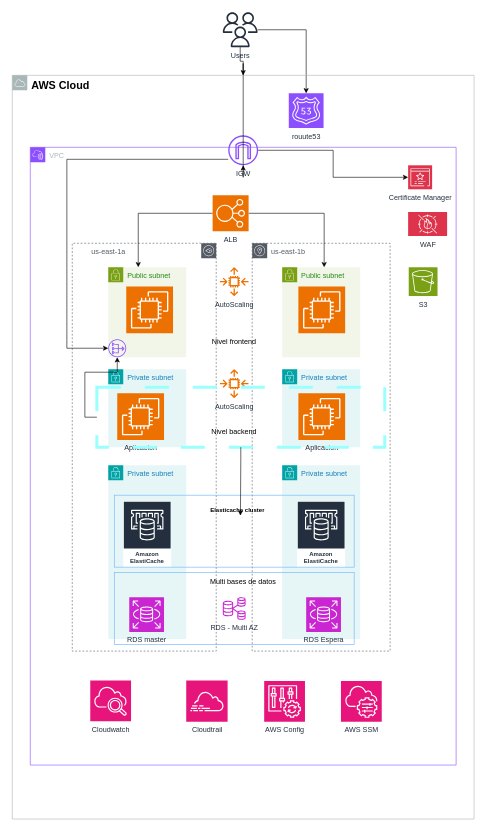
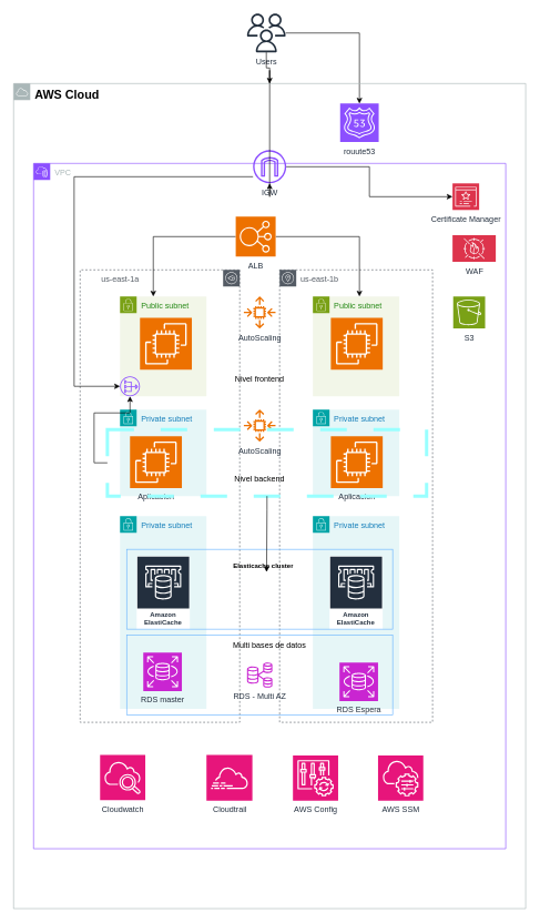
  <mxCell id="0" />
  <mxCell id="1" parent="0" />
  <mxCell id="2" value="VPC" style="points=[[0,0],[0.25,0],[0.5,0],[0.75,0],[1,0],[1,0.25],[1,0.5],[1,0.75],[1,1],[0.75,1],[0.5,1],[0.25,1],[0,1],[0,0.75],[0,0.5],[0,0.25]];outlineConnect=0;gradientColor=none;html=1;whiteSpace=wrap;fontSize=12;fontStyle=0;container=1;pointerEvents=0;collapsible=0;recursiveResize=0;shape=mxgraph.aws4.group;grIcon=mxgraph.aws4.group_vpc2;strokeColor=#8C4FFF;fillColor=none;verticalAlign=top;align=left;spacingLeft=30;fontColor=#AAB7B8;dashed=0;" parent="1" vertex="1"><mxGeometry x="50" y="245" width="710" height="1030" as="geometry" /></mxCell>
  <mxCell id="3" value="us-east-1b" style="sketch=0;outlineConnect=0;gradientColor=none;html=1;whiteSpace=wrap;fontSize=12;fontStyle=0;shape=mxgraph.aws4.group;grIcon=mxgraph.aws4.group_availability_zone;strokeColor=#545B64;fillColor=none;verticalAlign=top;align=left;spacingLeft=30;fontColor=#545B64;dashed=1;" parent="2" vertex="1"><mxGeometry x="370" y="160" width="230" height="680" as="geometry" /></mxCell>
  <mxCell id="4" value="us-east-1a" style="sketch=0;outlineConnect=0;gradientColor=none;html=1;whiteSpace=wrap;fontSize=12;fontStyle=0;shape=mxgraph.aws4.group;grIcon=mxgraph.aws4.group_availability_zone;strokeColor=#545B64;fillColor=none;verticalAlign=top;align=left;spacingLeft=30;fontColor=#545B64;dashed=1;direction=south;" parent="2" vertex="1"><mxGeometry x="70" y="160" width="240" height="680" as="geometry" /></mxCell>
  <mxCell id="5" value="Public subnet" style="points=[[0,0],[0.25,0],[0.5,0],[0.75,0],[1,0],[1,0.25],[1,0.5],[1,0.75],[1,1],[0.75,1],[0.5,1],[0.25,1],[0,1],[0,0.75],[0,0.5],[0,0.25]];outlineConnect=0;gradientColor=none;html=1;whiteSpace=wrap;fontSize=12;fontStyle=0;container=1;pointerEvents=0;collapsible=0;recursiveResize=0;shape=mxgraph.aws4.group;grIcon=mxgraph.aws4.group_security_group;grStroke=0;strokeColor=#7AA116;fillColor=#F2F6E8;verticalAlign=top;align=left;spacingLeft=30;fontColor=#248814;dashed=0;" parent="2" vertex="1"><mxGeometry x="130" y="200" width="130" height="150" as="geometry" /></mxCell>
  <mxCell id="6" value="Private subnet" style="points=[[0,0],[0.25,0],[0.5,0],[0.75,0],[1,0],[1,0.25],[1,0.5],[1,0.75],[1,1],[0.75,1],[0.5,1],[0.25,1],[0,1],[0,0.75],[0,0.5],[0,0.25]];outlineConnect=0;gradientColor=none;html=1;whiteSpace=wrap;fontSize=12;fontStyle=0;container=1;pointerEvents=0;collapsible=0;recursiveResize=0;shape=mxgraph.aws4.group;grIcon=mxgraph.aws4.group_security_group;grStroke=0;strokeColor=#00A4A6;fillColor=#E6F6F7;verticalAlign=top;align=left;spacingLeft=30;fontColor=#147EBA;dashed=0;" parent="2" vertex="1"><mxGeometry x="130" y="530" width="130" height="290" as="geometry" /></mxCell>
  <mxCell id="7" value="Amazon ElastiCache" style="sketch=0;outlineConnect=0;fontColor=#232F3E;gradientColor=none;strokeColor=#ffffff;fillColor=#232F3E;dashed=0;verticalLabelPosition=middle;verticalAlign=bottom;align=center;html=1;whiteSpace=wrap;fontSize=10;fontStyle=1;spacing=3;shape=mxgraph.aws4.productIcon;prIcon=mxgraph.aws4.elasticache;" parent="6" vertex="1"><mxGeometry x="25" y="60" width="80" height="110" as="geometry" /></mxCell>
  <mxCell id="8" value="Private subnet" style="points=[[0,0],[0.25,0],[0.5,0],[0.75,0],[1,0],[1,0.25],[1,0.5],[1,0.75],[1,1],[0.75,1],[0.5,1],[0.25,1],[0,1],[0,0.75],[0,0.5],[0,0.25]];outlineConnect=0;gradientColor=none;html=1;whiteSpace=wrap;fontSize=12;fontStyle=0;container=1;pointerEvents=0;collapsible=0;recursiveResize=0;shape=mxgraph.aws4.group;grIcon=mxgraph.aws4.group_security_group;grStroke=0;strokeColor=#00A4A6;fillColor=#E6F6F7;verticalAlign=top;align=left;spacingLeft=30;fontColor=#147EBA;dashed=0;" parent="2" vertex="1"><mxGeometry x="420" y="530" width="130" height="290" as="geometry" /></mxCell>
  <mxCell id="9" value="RDS Espera" style="sketch=0;points=[[0,0,0],[0.25,0,0],[0.5,0,0],[0.75,0,0],[1,0,0],[0,1,0],[0.25,1,0],[0.5,1,0],[0.75,1,0],[1,1,0],[0,0.25,0],[0,0.5,0],[0,0.75,0],[1,0.25,0],[1,0.5,0],[1,0.75,0]];outlineConnect=0;fontColor=#232F3E;fillColor=#C925D1;strokeColor=#ffffff;dashed=0;verticalLabelPosition=bottom;verticalAlign=top;align=center;html=1;fontSize=12;fontStyle=0;aspect=fixed;shape=mxgraph.aws4.resourceIcon;resIcon=mxgraph.aws4.rds;" parent="8" vertex="1"><mxGeometry x="40" y="220" width="58" height="58" as="geometry" /></mxCell>
  <mxCell id="10" value="Public subnet" style="points=[[0,0],[0.25,0],[0.5,0],[0.75,0],[1,0],[1,0.25],[1,0.5],[1,0.75],[1,1],[0.75,1],[0.5,1],[0.25,1],[0,1],[0,0.75],[0,0.5],[0,0.25]];outlineConnect=0;gradientColor=none;html=1;whiteSpace=wrap;fontSize=12;fontStyle=0;container=1;pointerEvents=0;collapsible=0;recursiveResize=0;shape=mxgraph.aws4.group;grIcon=mxgraph.aws4.group_security_group;grStroke=0;strokeColor=#7AA116;fillColor=#F2F6E8;verticalAlign=top;align=left;spacingLeft=30;fontColor=#248814;dashed=0;" parent="2" vertex="1"><mxGeometry x="420" y="200" width="130" height="150" as="geometry" /></mxCell>
  <mxCell id="11" value="" style="sketch=0;points=[[0,0,0],[0.25,0,0],[0.5,0,0],[0.75,0,0],[1,0,0],[0,1,0],[0.25,1,0],[0.5,1,0],[0.75,1,0],[1,1,0],[0,0.25,0],[0,0.5,0],[0,0.75,0],[1,0.25,0],[1,0.5,0],[1,0.75,0]];outlineConnect=0;fontColor=#232F3E;fillColor=#ED7100;strokeColor=#ffffff;dashed=0;verticalLabelPosition=bottom;verticalAlign=top;align=center;html=1;fontSize=12;fontStyle=0;aspect=fixed;shape=mxgraph.aws4.resourceIcon;resIcon=mxgraph.aws4.ec2;" parent="2" vertex="1"><mxGeometry x="160" y="232" width="78" height="78" as="geometry" /></mxCell>
  <mxCell id="12" value="" style="sketch=0;points=[[0,0,0],[0.25,0,0],[0.5,0,0],[0.75,0,0],[1,0,0],[0,1,0],[0.25,1,0],[0.5,1,0],[0.75,1,0],[1,1,0],[0,0.25,0],[0,0.5,0],[0,0.75,0],[1,0.25,0],[1,0.5,0],[1,0.75,0]];outlineConnect=0;fontColor=#232F3E;fillColor=#ED7100;strokeColor=#ffffff;dashed=0;verticalLabelPosition=bottom;verticalAlign=top;align=center;html=1;fontSize=12;fontStyle=0;aspect=fixed;shape=mxgraph.aws4.resourceIcon;resIcon=mxgraph.aws4.ec2;" parent="2" vertex="1"><mxGeometry x="447" y="232" width="78" height="78" as="geometry" /></mxCell>
  <mxCell id="13" value="AutoScaling" style="sketch=0;outlineConnect=0;fontColor=#232F3E;gradientColor=none;fillColor=#ED7100;strokeColor=none;dashed=0;verticalLabelPosition=bottom;verticalAlign=top;align=center;html=1;fontSize=12;fontStyle=0;aspect=fixed;pointerEvents=1;shape=mxgraph.aws4.auto_scaling2;" parent="2" vertex="1"><mxGeometry x="316" y="200" width="48" height="48" as="geometry" /></mxCell>
  <mxCell id="14" value="RDS - Multi AZ" style="sketch=0;outlineConnect=0;fontColor=#232F3E;gradientColor=none;fillColor=#C925D1;strokeColor=none;dashed=0;verticalLabelPosition=bottom;verticalAlign=top;align=center;html=1;fontSize=12;fontStyle=0;aspect=fixed;pointerEvents=1;shape=mxgraph.aws4.rds_multi_az_db_cluster;" parent="2" vertex="1"><mxGeometry x="321" y="750" width="38" height="38" as="geometry" /></mxCell>
  <mxCell id="15" style="edgeStyle=orthogonalEdgeStyle;rounded=0;orthogonalLoop=1;jettySize=auto;html=1;" parent="2" source="17" target="10" edge="1"><mxGeometry relative="1" as="geometry"><Array as="points"><mxPoint x="490" y="110" /></Array></mxGeometry></mxCell>
  <mxCell id="16" style="edgeStyle=orthogonalEdgeStyle;rounded=0;orthogonalLoop=1;jettySize=auto;html=1;" parent="2" source="17" target="5" edge="1"><mxGeometry relative="1" as="geometry"><Array as="points"><mxPoint x="180" y="110" /></Array></mxGeometry></mxCell>
  <mxCell id="17" value="ALB" style="sketch=0;points=[[0,0,0],[0.25,0,0],[0.5,0,0],[0.75,0,0],[1,0,0],[0,1,0],[0.25,1,0],[0.5,1,0],[0.75,1,0],[1,1,0],[0,0.25,0],[0,0.5,0],[0,0.75,0],[1,0.25,0],[1,0.5,0],[1,0.75,0]];outlineConnect=0;fontColor=#232F3E;fillColor=#ED7100;strokeColor=#ffffff;dashed=0;verticalLabelPosition=bottom;verticalAlign=top;align=center;html=1;fontSize=12;fontStyle=0;aspect=fixed;shape=mxgraph.aws4.resourceIcon;resIcon=mxgraph.aws4.elastic_load_balancing;" parent="2" vertex="1"><mxGeometry x="304" y="80" width="60" height="60" as="geometry" /></mxCell>
  <mxCell id="18" value="WAF" style="sketch=0;points=[[0,0,0],[0.25,0,0],[0.5,0,0],[0.75,0,0],[1,0,0],[0,1,0],[0.25,1,0],[0.5,1,0],[0.75,1,0],[1,1,0],[0,0.25,0],[0,0.5,0],[0,0.75,0],[1,0.25,0],[1,0.5,0],[1,0.75,0]];outlineConnect=0;fontColor=#232F3E;fillColor=#DD344C;strokeColor=#ffffff;dashed=0;verticalLabelPosition=bottom;verticalAlign=top;align=center;html=1;fontSize=12;fontStyle=0;aspect=fixed;shape=mxgraph.aws4.resourceIcon;resIcon=mxgraph.aws4.waf;" parent="2" vertex="1"><mxGeometry x="630" y="108" width="65" height="40" as="geometry" /></mxCell>
  <mxCell id="19" value="Amazon ElastiCache" style="sketch=0;outlineConnect=0;fontColor=#232F3E;gradientColor=none;strokeColor=#ffffff;fillColor=#232F3E;dashed=0;verticalLabelPosition=middle;verticalAlign=bottom;align=center;html=1;whiteSpace=wrap;fontSize=10;fontStyle=1;spacing=3;shape=mxgraph.aws4.productIcon;prIcon=mxgraph.aws4.elasticache;" parent="2" vertex="1"><mxGeometry x="445" y="590" width="80" height="110" as="geometry" /></mxCell>
- <mxCell id="20" value="RDS master" style="sketch=0;points=[[0,0,0],[0.25,0,0],[0.5,0,0],[0.75,0,0],[1,0,0],[0,1,0],[0.25,1,0],[0.5,1,0],[0.75,1,0],[1,1,0],[0,0.25,0],[0,0.5,0],[0,0.75,0],[1,0.25,0],[1,0.5,0],[1,0.75,0]];outlineConnect=0;fontColor=#232F3E;fillColor=#C925D1;strokeColor=#ffffff;dashed=0;verticalLabelPosition=bottom;verticalAlign=top;align=center;html=1;fontSize=12;fontStyle=0;aspect=fixed;shape=mxgraph.aws4.resourceIcon;resIcon=mxgraph.aws4.rds;" parent="2" vertex="1"><mxGeometry x="165" y="750" width="58" height="58" as="geometry" /></mxCell>
+ <mxCell id="20" value="RDS master" style="sketch=0;points=[[0,0,0],[0.25,0,0],[0.5,0,0],[0.75,0,0],[1,0,0],[0,1,0],[0.25,1,0],[0.5,1,0],[0.75,1,0],[1,1,0],[0,0.25,0],[0,0.5,0],[0,0.75,0],[1,0.25,0],[1,0.5,0],[1,0.75,0]];outlineConnect=0;fontColor=#232F3E;fillColor=#C925D1;strokeColor=#ffffff;dashed=0;verticalLabelPosition=bottom;verticalAlign=top;align=center;html=1;fontSize=12;fontStyle=0;aspect=fixed;shape=mxgraph.aws4.resourceIcon;resIcon=mxgraph.aws4.rds;" parent="2" vertex="1"><mxGeometry x="165" y="735" width="58" height="58" as="geometry" /></mxCell>
  <mxCell id="21" value="&lt;h1 style=&quot;margin-top: 0px;&quot;&gt;&lt;font style=&quot;font-size: 10px;&quot;&gt;&amp;nbsp; &amp;nbsp; &amp;nbsp; &amp;nbsp; &amp;nbsp; &amp;nbsp; &amp;nbsp; &amp;nbsp; &amp;nbsp; &amp;nbsp; &amp;nbsp; &amp;nbsp; &amp;nbsp; &amp;nbsp; &amp;nbsp; &amp;nbsp; &amp;nbsp; &amp;nbsp; &amp;nbsp; &amp;nbsp; &amp;nbsp; &amp;nbsp; &amp;nbsp; &amp;nbsp; &amp;nbsp; &amp;nbsp; &amp;nbsp; &amp;nbsp; &amp;nbsp;Elasticache cluster&lt;/font&gt;&lt;/h1&gt;" style="text;html=1;whiteSpace=wrap;overflow=hidden;rounded=0;strokeColor=#66B2FF;" parent="2" vertex="1"><mxGeometry x="140" y="580" width="400" height="120" as="geometry" /></mxCell>
  <mxCell id="22" value="Private subnet" style="points=[[0,0],[0.25,0],[0.5,0],[0.75,0],[1,0],[1,0.25],[1,0.5],[1,0.75],[1,1],[0.75,1],[0.5,1],[0.25,1],[0,1],[0,0.75],[0,0.5],[0,0.25]];outlineConnect=0;gradientColor=none;html=1;whiteSpace=wrap;fontSize=12;fontStyle=0;container=1;pointerEvents=0;collapsible=0;recursiveResize=0;shape=mxgraph.aws4.group;grIcon=mxgraph.aws4.group_security_group;grStroke=0;strokeColor=#00A4A6;fillColor=#E6F6F7;verticalAlign=top;align=left;spacingLeft=30;fontColor=#147EBA;dashed=0;" parent="2" vertex="1"><mxGeometry x="130" y="370" width="130" height="130" as="geometry" /></mxCell>
  <mxCell id="23" value="Private subnet" style="points=[[0,0],[0.25,0],[0.5,0],[0.75,0],[1,0],[1,0.25],[1,0.5],[1,0.75],[1,1],[0.75,1],[0.5,1],[0.25,1],[0,1],[0,0.75],[0,0.5],[0,0.25]];outlineConnect=0;gradientColor=none;html=1;whiteSpace=wrap;fontSize=12;fontStyle=0;container=1;pointerEvents=0;collapsible=0;recursiveResize=0;shape=mxgraph.aws4.group;grIcon=mxgraph.aws4.group_security_group;grStroke=0;strokeColor=#00A4A6;fillColor=#E6F6F7;verticalAlign=top;align=left;spacingLeft=30;fontColor=#147EBA;dashed=0;" parent="2" vertex="1"><mxGeometry x="420" y="370" width="130" height="130" as="geometry" /></mxCell>
  <mxCell id="24" value="Aplicacion" style="sketch=0;points=[[0,0,0],[0.25,0,0],[0.5,0,0],[0.75,0,0],[1,0,0],[0,1,0],[0.25,1,0],[0.5,1,0],[0.75,1,0],[1,1,0],[0,0.25,0],[0,0.5,0],[0,0.75,0],[1,0.25,0],[1,0.5,0],[1,0.75,0]];outlineConnect=0;fontColor=#232F3E;fillColor=#ED7100;strokeColor=#ffffff;dashed=0;verticalLabelPosition=bottom;verticalAlign=top;align=center;html=1;fontSize=12;fontStyle=0;aspect=fixed;shape=mxgraph.aws4.resourceIcon;resIcon=mxgraph.aws4.ec2;" parent="2" vertex="1"><mxGeometry x="447" y="410" width="78" height="78" as="geometry" /></mxCell>
  <mxCell id="25" value="Aplicacion" style="sketch=0;points=[[0,0,0],[0.25,0,0],[0.5,0,0],[0.75,0,0],[1,0,0],[0,1,0],[0.25,1,0],[0.5,1,0],[0.75,1,0],[1,1,0],[0,0.25,0],[0,0.5,0],[0,0.75,0],[1,0.25,0],[1,0.5,0],[1,0.75,0]];outlineConnect=0;fontColor=#232F3E;fillColor=#ED7100;strokeColor=#ffffff;dashed=0;verticalLabelPosition=bottom;verticalAlign=top;align=center;html=1;fontSize=12;fontStyle=0;aspect=fixed;shape=mxgraph.aws4.resourceIcon;resIcon=mxgraph.aws4.ec2;" parent="2" vertex="1"><mxGeometry x="145" y="410" width="78" height="78" as="geometry" /></mxCell>
  <mxCell id="26" value="Nivel frontend" style="text;html=1;align=center;verticalAlign=middle;whiteSpace=wrap;rounded=0;" parent="2" vertex="1"><mxGeometry x="280" y="310" width="120" height="30" as="geometry" /></mxCell>
  <mxCell id="27" value="Nivel backend" style="text;html=1;align=center;verticalAlign=middle;whiteSpace=wrap;rounded=0;" parent="2" vertex="1"><mxGeometry x="280" y="460" width="120" height="30" as="geometry" /></mxCell>
  <mxCell id="28" value="AutoScaling" style="sketch=0;outlineConnect=0;fontColor=#232F3E;gradientColor=none;fillColor=#ED7100;strokeColor=none;dashed=0;verticalLabelPosition=bottom;verticalAlign=top;align=center;html=1;fontSize=12;fontStyle=0;aspect=fixed;pointerEvents=1;shape=mxgraph.aws4.auto_scaling2;" parent="2" vertex="1"><mxGeometry x="316" y="370" width="48" height="48" as="geometry" /></mxCell>
  <mxCell id="29" value="Cloudwatch" style="sketch=0;points=[[0,0,0],[0.25,0,0],[0.5,0,0],[0.75,0,0],[1,0,0],[0,1,0],[0.25,1,0],[0.5,1,0],[0.75,1,0],[1,1,0],[0,0.25,0],[0,0.5,0],[0,0.75,0],[1,0.25,0],[1,0.5,0],[1,0.75,0]];points=[[0,0,0],[0.25,0,0],[0.5,0,0],[0.75,0,0],[1,0,0],[0,1,0],[0.25,1,0],[0.5,1,0],[0.75,1,0],[1,1,0],[0,0.25,0],[0,0.5,0],[0,0.75,0],[1,0.25,0],[1,0.5,0],[1,0.75,0]];outlineConnect=0;fontColor=#232F3E;fillColor=#E7157B;strokeColor=#ffffff;dashed=0;verticalLabelPosition=bottom;verticalAlign=top;align=center;html=1;fontSize=12;fontStyle=0;aspect=fixed;shape=mxgraph.aws4.resourceIcon;resIcon=mxgraph.aws4.cloudwatch_2;" parent="2" vertex="1"><mxGeometry x="100" y="889" width="68" height="68" as="geometry" /></mxCell>
  <mxCell id="30" value="Certificate Manager" style="sketch=0;points=[[0,0,0],[0.25,0,0],[0.5,0,0],[0.75,0,0],[1,0,0],[0,1,0],[0.25,1,0],[0.5,1,0],[0.75,1,0],[1,1,0],[0,0.25,0],[0,0.5,0],[0,0.75,0],[1,0.25,0],[1,0.5,0],[1,0.75,0]];outlineConnect=0;fontColor=#232F3E;fillColor=#DD344C;strokeColor=#ffffff;dashed=0;verticalLabelPosition=bottom;verticalAlign=top;align=center;html=1;fontSize=12;fontStyle=0;aspect=fixed;shape=mxgraph.aws4.resourceIcon;resIcon=mxgraph.aws4.certificate_manager_3;" parent="2" vertex="1"><mxGeometry x="630" y="30" width="40" height="40" as="geometry" /></mxCell>
  <mxCell id="31" value="Cloudtrail" style="sketch=0;points=[[0,0,0],[0.25,0,0],[0.5,0,0],[0.75,0,0],[1,0,0],[0,1,0],[0.25,1,0],[0.5,1,0],[0.75,1,0],[1,1,0],[0,0.25,0],[0,0.5,0],[0,0.75,0],[1,0.25,0],[1,0.5,0],[1,0.75,0]];points=[[0,0,0],[0.25,0,0],[0.5,0,0],[0.75,0,0],[1,0,0],[0,1,0],[0.25,1,0],[0.5,1,0],[0.75,1,0],[1,1,0],[0,0.25,0],[0,0.5,0],[0,0.75,0],[1,0.25,0],[1,0.5,0],[1,0.75,0]];outlineConnect=0;fontColor=#232F3E;fillColor=#E7157B;strokeColor=#ffffff;dashed=0;verticalLabelPosition=bottom;verticalAlign=top;align=center;html=1;fontSize=12;fontStyle=0;aspect=fixed;shape=mxgraph.aws4.resourceIcon;resIcon=mxgraph.aws4.cloudtrail;" parent="2" vertex="1"><mxGeometry x="260" y="889" width="69" height="69" as="geometry" /></mxCell>
  <mxCell id="32" value="AWS Config" style="sketch=0;points=[[0,0,0],[0.25,0,0],[0.5,0,0],[0.75,0,0],[1,0,0],[0,1,0],[0.25,1,0],[0.5,1,0],[0.75,1,0],[1,1,0],[0,0.25,0],[0,0.5,0],[0,0.75,0],[1,0.25,0],[1,0.5,0],[1,0.75,0]];points=[[0,0,0],[0.25,0,0],[0.5,0,0],[0.75,0,0],[1,0,0],[0,1,0],[0.25,1,0],[0.5,1,0],[0.75,1,0],[1,1,0],[0,0.25,0],[0,0.5,0],[0,0.75,0],[1,0.25,0],[1,0.5,0],[1,0.75,0]];outlineConnect=0;fontColor=#232F3E;fillColor=#E7157B;strokeColor=#ffffff;dashed=0;verticalLabelPosition=bottom;verticalAlign=top;align=center;html=1;fontSize=12;fontStyle=0;aspect=fixed;shape=mxgraph.aws4.resourceIcon;resIcon=mxgraph.aws4.config;" parent="2" vertex="1"><mxGeometry x="390" y="890" width="68" height="68" as="geometry" /></mxCell>
  <mxCell id="33" value="AWS SSM" style="sketch=0;points=[[0,0,0],[0.25,0,0],[0.5,0,0],[0.75,0,0],[1,0,0],[0,1,0],[0.25,1,0],[0.5,1,0],[0.75,1,0],[1,1,0],[0,0.25,0],[0,0.5,0],[0,0.75,0],[1,0.25,0],[1,0.5,0],[1,0.75,0]];points=[[0,0,0],[0.25,0,0],[0.5,0,0],[0.75,0,0],[1,0,0],[0,1,0],[0.25,1,0],[0.5,1,0],[0.75,1,0],[1,1,0],[0,0.25,0],[0,0.5,0],[0,0.75,0],[1,0.25,0],[1,0.5,0],[1,0.75,0]];outlineConnect=0;fontColor=#232F3E;fillColor=#E7157B;strokeColor=#ffffff;dashed=0;verticalLabelPosition=bottom;verticalAlign=top;align=center;html=1;fontSize=12;fontStyle=0;aspect=fixed;shape=mxgraph.aws4.resourceIcon;resIcon=mxgraph.aws4.systems_manager;" parent="2" vertex="1"><mxGeometry x="518" y="890" width="68" height="68" as="geometry" /></mxCell>
  <mxCell id="34" value="&lt;h1 style=&quot;margin-top: 0px;&quot;&gt;&lt;br&gt;&lt;/h1&gt;" style="text;html=1;whiteSpace=wrap;overflow=hidden;rounded=0;strokeColor=#66B2FF;" parent="2" vertex="1"><mxGeometry x="140" y="709" width="400" height="120" as="geometry" /></mxCell>
  <mxCell id="35" value="" style="sketch=0;outlineConnect=0;fontColor=#232F3E;gradientColor=none;fillColor=#8C4FFF;strokeColor=none;dashed=0;verticalLabelPosition=bottom;verticalAlign=top;align=center;html=1;fontSize=12;fontStyle=0;aspect=fixed;pointerEvents=1;shape=mxgraph.aws4.nat_gateway;" vertex="1" parent="2"><mxGeometry x="130" y="320" width="30" height="30" as="geometry" /></mxCell>
  <mxCell id="36" style="edgeStyle=orthogonalEdgeStyle;rounded=0;orthogonalLoop=1;jettySize=auto;html=1;" edge="1" parent="1" source="37" target="35"><mxGeometry relative="1" as="geometry"><Array as="points"><mxPoint x="111" y="265" /><mxPoint x="111" y="580" /></Array></mxGeometry></mxCell>
  <mxCell id="37" value="IGW" style="sketch=0;outlineConnect=0;fontColor=#232F3E;gradientColor=none;fillColor=#8C4FFF;strokeColor=none;dashed=0;verticalLabelPosition=bottom;verticalAlign=top;align=center;html=1;fontSize=12;fontStyle=0;aspect=fixed;pointerEvents=1;shape=mxgraph.aws4.internet_gateway;" parent="1" vertex="1"><mxGeometry x="380" y="225" width="50" height="50" as="geometry" /></mxCell>
  <mxCell id="38" style="edgeStyle=orthogonalEdgeStyle;rounded=0;orthogonalLoop=1;jettySize=auto;html=1;" edge="1" parent="1" source="48" target="37"><mxGeometry relative="1" as="geometry" /></mxCell>
  <mxCell id="39" value="Users" style="sketch=0;outlineConnect=0;fontColor=#232F3E;gradientColor=none;fillColor=#232F3D;strokeColor=none;dashed=0;verticalLabelPosition=bottom;verticalAlign=top;align=center;html=1;fontSize=12;fontStyle=0;aspect=fixed;pointerEvents=1;shape=mxgraph.aws4.users;" parent="1" vertex="1"><mxGeometry x="371" y="20" width="58" height="58" as="geometry" /></mxCell>
  <mxCell id="40" value="Multi bases de datos" style="text;html=1;align=center;verticalAlign=middle;whiteSpace=wrap;rounded=0;" parent="1" vertex="1"><mxGeometry x="345" y="955" width="120" height="30" as="geometry" /></mxCell>
  <mxCell id="41" style="edgeStyle=orthogonalEdgeStyle;rounded=0;orthogonalLoop=1;jettySize=auto;html=1;" edge="1" parent="1" source="37" target="30"><mxGeometry relative="1" as="geometry" /></mxCell>
- <mxCell id="42" value="rouute53" style="sketch=0;points=[[0,0,0],[0.25,0,0],[0.5,0,0],[0.75,0,0],[1,0,0],[0,1,0],[0.25,1,0],[0.5,1,0],[0.75,1,0],[1,1,0],[0,0.25,0],[0,0.5,0],[0,0.75,0],[1,0.25,0],[1,0.5,0],[1,0.75,0]];outlineConnect=0;fontColor=#232F3E;fillColor=#8C4FFF;strokeColor=#ffffff;dashed=0;verticalLabelPosition=bottom;verticalAlign=top;align=center;html=1;fontSize=12;fontStyle=0;aspect=fixed;shape=mxgraph.aws4.resourceIcon;resIcon=mxgraph.aws4.route_53;" parent="1" vertex="1"><mxGeometry x="481" y="155" width="58" height="58" as="geometry" /></mxCell>
+ <mxCell id="42" value="rouute53" style="sketch=0;points=[[0,0,0],[0.25,0,0],[0.5,0,0],[0.75,0,0],[1,0,0],[0,1,0],[0.25,1,0],[0.5,1,0],[0.75,1,0],[1,1,0],[0,0.25,0],[0,0.5,0],[0,0.75,0],[1,0.25,0],[1,0.5,0],[1,0.75,0]];outlineConnect=0;fontColor=#232F3E;fillColor=#8C4FFF;strokeColor=#ffffff;dashed=0;verticalLabelPosition=bottom;verticalAlign=top;align=center;html=1;fontSize=12;fontStyle=0;aspect=fixed;shape=mxgraph.aws4.resourceIcon;resIcon=mxgraph.aws4.route_53;" parent="1" vertex="1"><mxGeometry x="511" y="155" width="58" height="58" as="geometry" /></mxCell>
  <mxCell id="43" style="edgeStyle=orthogonalEdgeStyle;rounded=0;orthogonalLoop=1;jettySize=auto;html=1;" edge="1" parent="1" source="44" target="35"><mxGeometry relative="1" as="geometry"><Array as="points"><mxPoint x="141" y="695" /><mxPoint x="141" y="620" /><mxPoint x="195" y="620" /></Array></mxGeometry></mxCell>
  <mxCell id="44" value="&lt;h1 style=&quot;margin-top: 0px;&quot;&gt;&lt;br&gt;&lt;/h1&gt;&lt;p&gt;&lt;br&gt;&lt;/p&gt;" style="text;html=1;whiteSpace=wrap;overflow=hidden;rounded=0;dashed=1;dashPattern=8 8;strokeWidth=5;strokeColor=#99FFFF;" vertex="1" parent="1"><mxGeometry x="161" y="645" width="480" height="100" as="geometry" /></mxCell>
  <mxCell id="45" style="edgeStyle=orthogonalEdgeStyle;rounded=0;orthogonalLoop=1;jettySize=auto;html=1;entryX=0.494;entryY=0.592;entryDx=0;entryDy=0;entryPerimeter=0;" edge="1" parent="1" source="44" target="48"><mxGeometry relative="1" as="geometry" /></mxCell>
  <mxCell id="46" style="edgeStyle=orthogonalEdgeStyle;rounded=0;orthogonalLoop=1;jettySize=auto;html=1;entryX=0.5;entryY=0;entryDx=0;entryDy=0;entryPerimeter=0;" edge="1" parent="1" source="39" target="42"><mxGeometry relative="1" as="geometry" /></mxCell>
  <mxCell id="47" value="" style="edgeStyle=orthogonalEdgeStyle;rounded=0;orthogonalLoop=1;jettySize=auto;html=1;" edge="1" parent="1" source="39" target="48"><mxGeometry relative="1" as="geometry"><mxPoint x="405" y="93" as="sourcePoint" /><mxPoint x="405" y="225" as="targetPoint" /></mxGeometry></mxCell>
  <mxCell id="48" value="&lt;b&gt;&lt;font color=&quot;#000000&quot; style=&quot;font-size: 18px;&quot;&gt;AWS Cloud&lt;/font&gt;&lt;/b&gt;" style="sketch=0;outlineConnect=0;gradientColor=none;html=1;whiteSpace=wrap;fontSize=12;fontStyle=0;shape=mxgraph.aws4.group;grIcon=mxgraph.aws4.group_aws_cloud;strokeColor=#AAB7B8;fillColor=none;verticalAlign=top;align=left;spacingLeft=30;fontColor=#AAB7B8;dashed=0;" parent="1" vertex="1"><mxGeometry x="20" y="125" width="770" height="1240" as="geometry" /></mxCell>
  <mxCell id="49" value="S3" style="sketch=0;points=[[0,0,0],[0.25,0,0],[0.5,0,0],[0.75,0,0],[1,0,0],[0,1,0],[0.25,1,0],[0.5,1,0],[0.75,1,0],[1,1,0],[0,0.25,0],[0,0.5,0],[0,0.75,0],[1,0.25,0],[1,0.5,0],[1,0.75,0]];outlineConnect=0;fontColor=#232F3E;fillColor=#7AA116;strokeColor=#ffffff;dashed=0;verticalLabelPosition=bottom;verticalAlign=top;align=center;html=1;fontSize=12;fontStyle=0;aspect=fixed;shape=mxgraph.aws4.resourceIcon;resIcon=mxgraph.aws4.s3;" vertex="1" parent="1"><mxGeometry x="681" y="445" width="48" height="48" as="geometry" /></mxCell>
